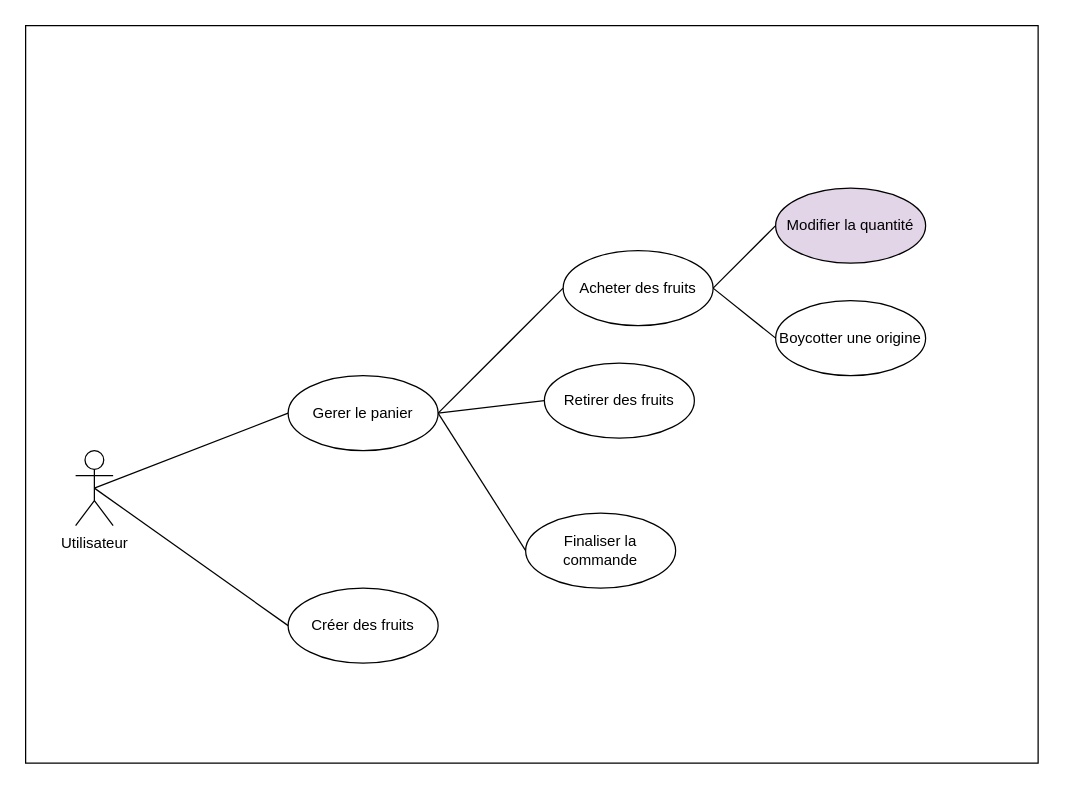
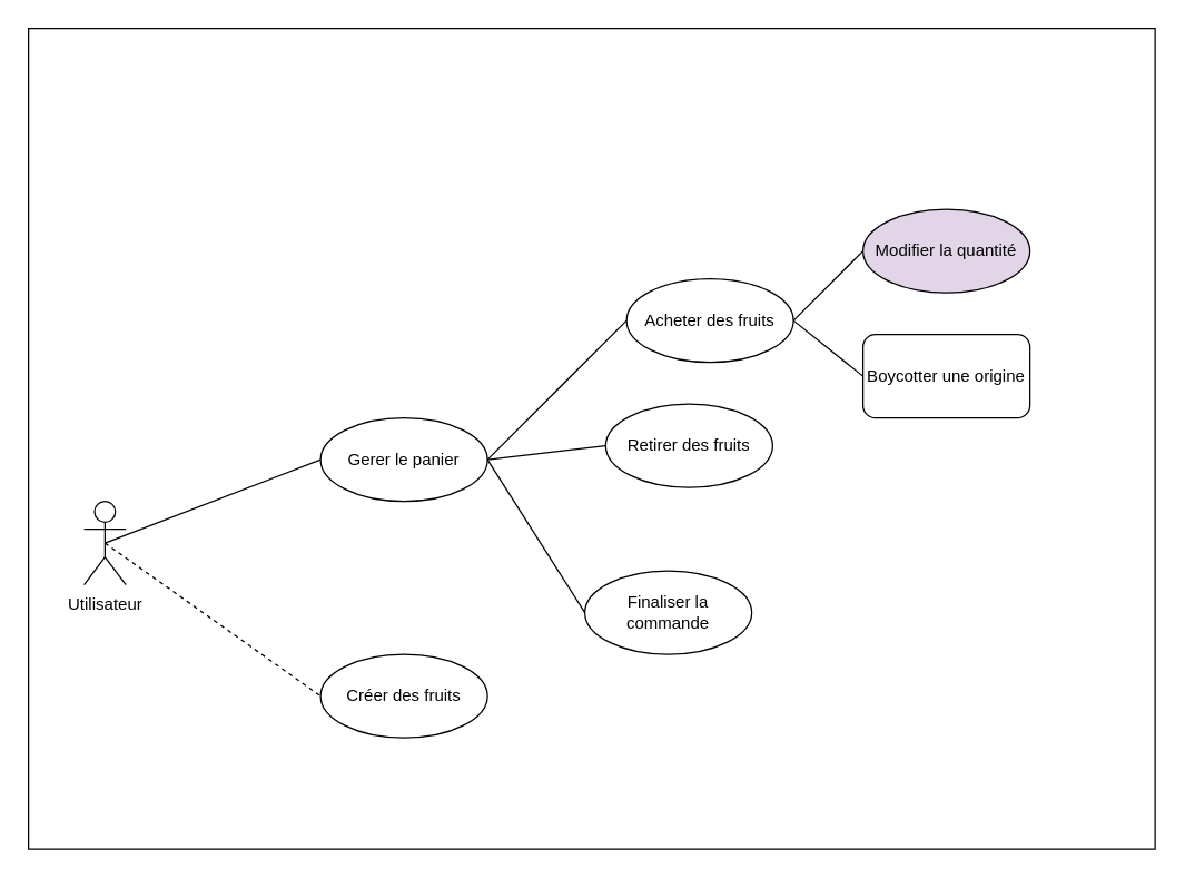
  <mxCell id="0" />
  <mxCell id="1" parent="0" />
  <mxCell id="2" value="" style="rounded=0;whiteSpace=wrap;html=1;" vertex="1" parent="1"><mxGeometry x="20" y="20" width="810" height="590" as="geometry" /></mxCell>
  <mxCell id="3" value="Utilisateur" style="shape=umlActor;verticalLabelPosition=bottom;verticalAlign=top;html=1;outlineConnect=0;" vertex="1" parent="1"><mxGeometry x="60" y="360" width="30" height="60" as="geometry" /></mxCell>
  <mxCell id="4" value="Gerer le panier" style="ellipse;whiteSpace=wrap;html=1;" vertex="1" parent="1"><mxGeometry x="230" y="300" width="120" height="60" as="geometry" /></mxCell>
  <mxCell id="5" value="Acheter des fruits" style="ellipse;whiteSpace=wrap;html=1;" vertex="1" parent="1"><mxGeometry x="450" y="200" width="120" height="60" as="geometry" /></mxCell>
  <mxCell id="6" value="Retirer des fruits" style="ellipse;whiteSpace=wrap;html=1;" vertex="1" parent="1"><mxGeometry x="435" y="290" width="120" height="60" as="geometry" /></mxCell>
  <mxCell id="7" value="Finaliser la commande" style="ellipse;whiteSpace=wrap;html=1;" vertex="1" parent="1"><mxGeometry x="420" y="410" width="120" height="60" as="geometry" /></mxCell>
  <mxCell id="8" value="Modifier la quantité" style="ellipse;whiteSpace=wrap;html=1;fillColor=#e1d5e7;" vertex="1" parent="1"><mxGeometry x="620" y="150" width="120" height="60" as="geometry" /></mxCell>
- <mxCell id="9" value="Boycotter une origine" style="ellipse;whiteSpace=wrap;html=1;" vertex="1" parent="1"><mxGeometry x="620" y="240" width="120" height="60" as="geometry" /></mxCell>
+ <mxCell id="9" value="Boycotter une origine" style="whiteSpace=wrap;html=1;rounded=1;" vertex="1" parent="1"><mxGeometry x="620" y="240" width="120" height="60" as="geometry" /></mxCell>
  <mxCell id="10" value="" style="endArrow=none;html=1;rounded=0;entryX=0;entryY=0.5;entryDx=0;entryDy=0;exitX=1;exitY=0.5;exitDx=0;exitDy=0;" edge="1" parent="1" source="5" target="8"><mxGeometry width="50" height="50" relative="1" as="geometry"><mxPoint x="400" y="150" as="sourcePoint" /><mxPoint x="450" y="100" as="targetPoint" /></mxGeometry></mxCell>
  <mxCell id="11" value="" style="endArrow=none;html=1;rounded=0;exitX=1;exitY=0.5;exitDx=0;exitDy=0;entryX=0;entryY=0.5;entryDx=0;entryDy=0;" edge="1" parent="1" source="5" target="9"><mxGeometry width="50" height="50" relative="1" as="geometry"><mxPoint x="520" y="140" as="sourcePoint" /><mxPoint x="730" y="100" as="targetPoint" /></mxGeometry></mxCell>
  <mxCell id="12" value="" style="endArrow=none;html=1;rounded=0;entryX=1;entryY=0.5;entryDx=0;entryDy=0;exitX=0;exitY=0.5;exitDx=0;exitDy=0;" edge="1" parent="1" source="6" target="4"><mxGeometry width="50" height="50" relative="1" as="geometry"><mxPoint x="350" y="270" as="sourcePoint" /><mxPoint x="400" y="220" as="targetPoint" /></mxGeometry></mxCell>
  <mxCell id="13" value="" style="endArrow=none;html=1;rounded=0;exitX=0;exitY=0.5;exitDx=0;exitDy=0;entryX=1;entryY=0.5;entryDx=0;entryDy=0;" edge="1" parent="1" source="5" target="4"><mxGeometry width="50" height="50" relative="1" as="geometry"><mxPoint x="460" y="280" as="sourcePoint" /><mxPoint x="380" y="330" as="targetPoint" /></mxGeometry></mxCell>
  <mxCell id="14" value="" style="endArrow=none;html=1;rounded=0;entryX=1;entryY=0.5;entryDx=0;entryDy=0;exitX=0;exitY=0.5;exitDx=0;exitDy=0;" edge="1" parent="1" source="7" target="4"><mxGeometry width="50" height="50" relative="1" as="geometry"><mxPoint x="450" y="470" as="sourcePoint" /><mxPoint x="390" y="340" as="targetPoint" /></mxGeometry></mxCell>
  <mxCell id="15" value="Créer des fruits" style="ellipse;whiteSpace=wrap;html=1;" vertex="1" parent="1"><mxGeometry x="230" y="470" width="120" height="60" as="geometry" /></mxCell>
- <mxCell id="16" value="" style="endArrow=none;html=1;rounded=0;entryX=0;entryY=0.5;entryDx=0;entryDy=0;exitX=0.5;exitY=0.5;exitDx=0;exitDy=0;exitPerimeter=0;" edge="1" parent="1" source="3" target="15"><mxGeometry width="50" height="50" relative="1" as="geometry"><mxPoint x="140" y="330" as="sourcePoint" /><mxPoint x="240" y="340" as="targetPoint" /></mxGeometry></mxCell>
+ <mxCell id="16" value="" style="endArrow=none;html=1;rounded=0;entryX=0;entryY=0.5;entryDx=0;entryDy=0;exitX=0.5;exitY=0.5;exitDx=0;exitDy=0;exitPerimeter=0;dashed=1;" edge="1" parent="1" source="3" target="15"><mxGeometry width="50" height="50" relative="1" as="geometry"><mxPoint x="140" y="330" as="sourcePoint" /><mxPoint x="240" y="340" as="targetPoint" /></mxGeometry></mxCell>
  <mxCell id="17" value="" style="endArrow=none;html=1;rounded=0;entryX=0;entryY=0.5;entryDx=0;entryDy=0;exitX=0.5;exitY=0.5;exitDx=0;exitDy=0;exitPerimeter=0;" edge="1" parent="1" source="3" target="4"><mxGeometry width="50" height="50" relative="1" as="geometry"><mxPoint x="135" y="340" as="sourcePoint" /><mxPoint x="240" y="430" as="targetPoint" /></mxGeometry></mxCell>
